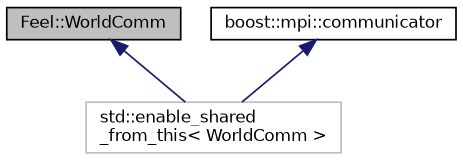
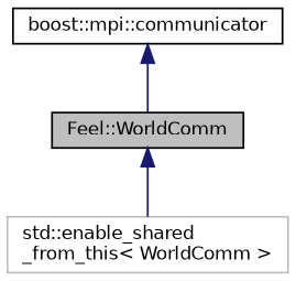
  digraph {
    node [color=black fillcolor=white fontname=Helvetica fontsize=10 shape=record style=filled]
    edge [color=midnightblue dir=back fontname=Helvetica fontsize=10 labelfontname=Helvetica labelfontsize=10 style=solid]
    n1 [fillcolor=grey75 fontcolor=black height=0.2 label="Feel::WorldComm" width=0.4]
    n2 [color=grey75 height=0.2 label="std::enable_shared\l_from_this\< WorldComm \>" width=0.4]
    n3 [height=0.2 label="boost::mpi::communicator" width=0.4]
    n1 -> n2
-   n3 -> n2
+   n3 -> n1
  }
